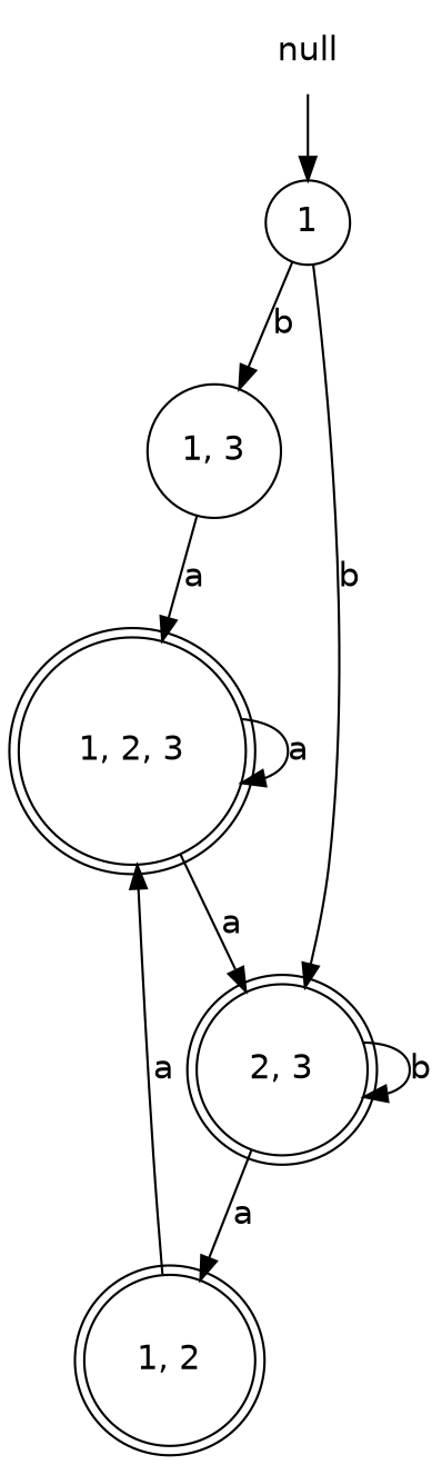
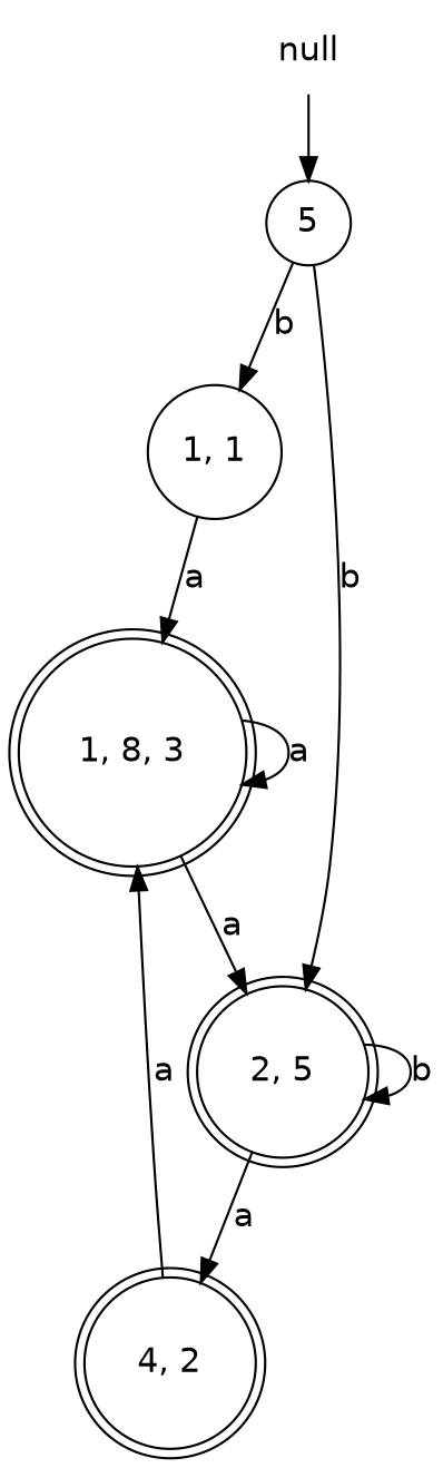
  digraph {
    fontname="DejaVu Sans"
    rankdir=TB
    node [fontname="DejaVu Sans" shape=doublecircle]
    edge [fontname="DejaVu Sans"]
    null [shape=plaintext]
-   n2 [label=1 shape=circle]
-   n3 [label="1, 3" shape=circle]
-   n4 [label="2, 3"]
-   n5 [label="1, 2, 3"]
-   n6 [label="1, 2"]
+   n2 [label=5 shape=circle]
+   n3 [label="1, 1" shape=circle]
+   n4 [label="2, 5"]
+   n5 [label="1, 8, 3"]
+   n6 [label="4, 2"]
    null -> n2
    n2 -> n3 [label=b]
    n2 -> n4 [label=b]
    n3 -> n5 [label=a]
    n4 -> n4 [label=b]
    n4 -> n6 [label=a]
    n5 -> n4 [label=a]
    n5 -> n5 [label=a]
    n6 -> n5 [label=a]
  }
